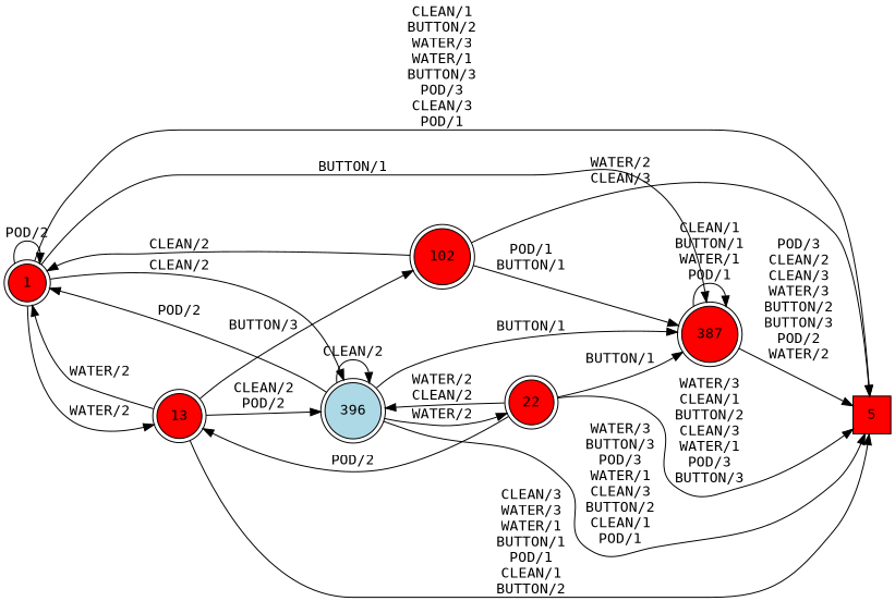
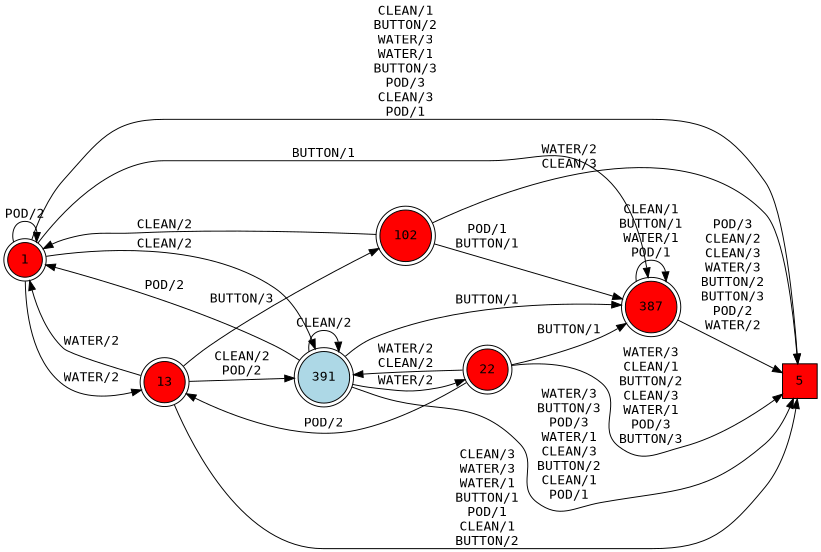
  digraph {
    rankdir=LR
    fontname="DejaVu Sans Mono"
    node [fillcolor=red shape=doublecircle style=filled fontname="DejaVu Sans Mono"]
    edge [fontname="DejaVu Sans Mono"]
    1
    5 [shape=square]
    13
    387
-   396 [fillcolor=lightblue isInitial=True]
+   396 [fillcolor=lightblue isInitial=True label=391]
    102
    22
    1 -> 1 [label="POD/2"]
    1 -> 5 [label="CLEAN/1\nBUTTON/2\nWATER/3\nWATER/1\nBUTTON/3\nPOD/3\nCLEAN/3\nPOD/1"]
    1 -> 13 [label="WATER/2"]
    1 -> 387 [label="BUTTON/1"]
    1 -> 396 [label="CLEAN/2"]
    13 -> 1 [label="WATER/2"]
    13 -> 5 [label="CLEAN/3\nWATER/3\nWATER/1\nBUTTON/1\nPOD/1\nCLEAN/1\nBUTTON/2"]
    13 -> 396 [label="CLEAN/2\nPOD/2"]
    13 -> 102 [label="BUTTON/3"]
    387 -> 5 [label="POD/3\nCLEAN/2\nCLEAN/3\nWATER/3\nBUTTON/2\nBUTTON/3\nPOD/2\nWATER/2"]
    387 -> 387 [label="CLEAN/1\nBUTTON/1\nWATER/1\nPOD/1"]
    396 -> 1 [label="POD/2"]
    396 -> 5 [label="WATER/3\nBUTTON/3\nPOD/3\nWATER/1\nCLEAN/3\nBUTTON/2\nCLEAN/1\nPOD/1"]
    396 -> 387 [label="BUTTON/1"]
    396 -> 396 [label="CLEAN/2"]
    396 -> 22 [label="WATER/2"]
    102 -> 1 [label="CLEAN/2"]
    102 -> 5 [label="WATER/2\nCLEAN/3"]
    102 -> 387 [label="POD/1\nBUTTON/1"]
    22 -> 5 [label="WATER/3\nCLEAN/1\nBUTTON/2\nCLEAN/3\nWATER/1\nPOD/3\nBUTTON/3"]
    22 -> 13 [label="POD/2"]
    22 -> 387 [label="BUTTON/1"]
    22 -> 396 [label="WATER/2\nCLEAN/2"]
  }
